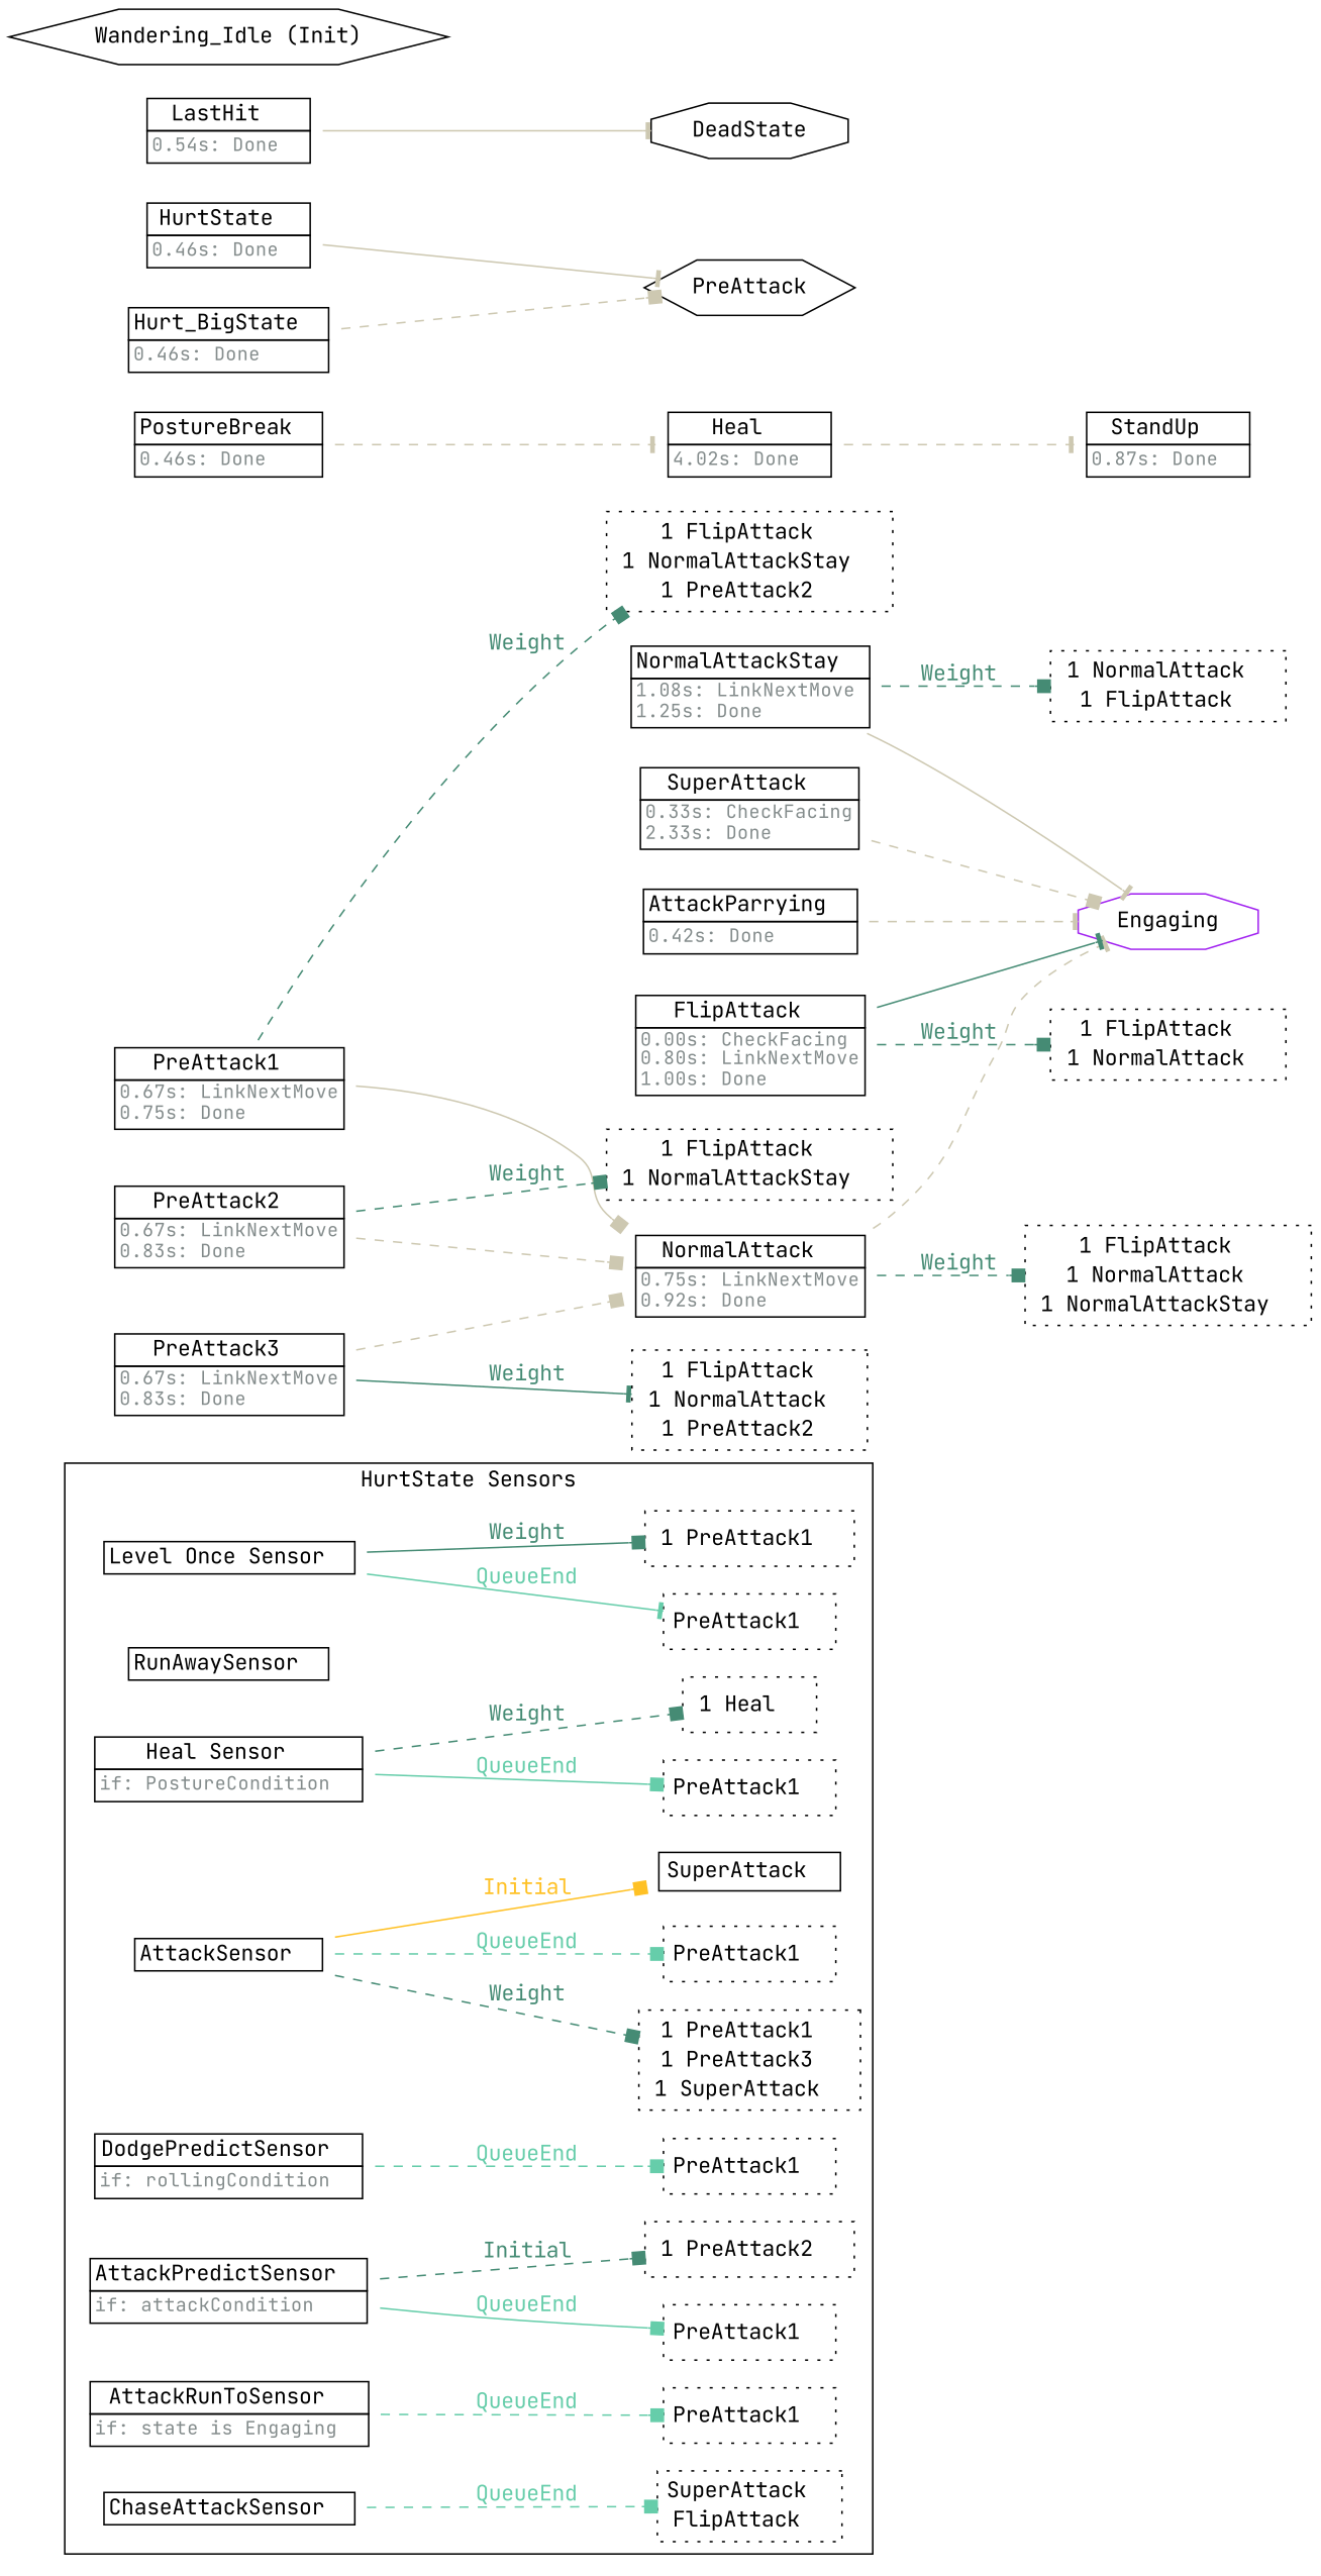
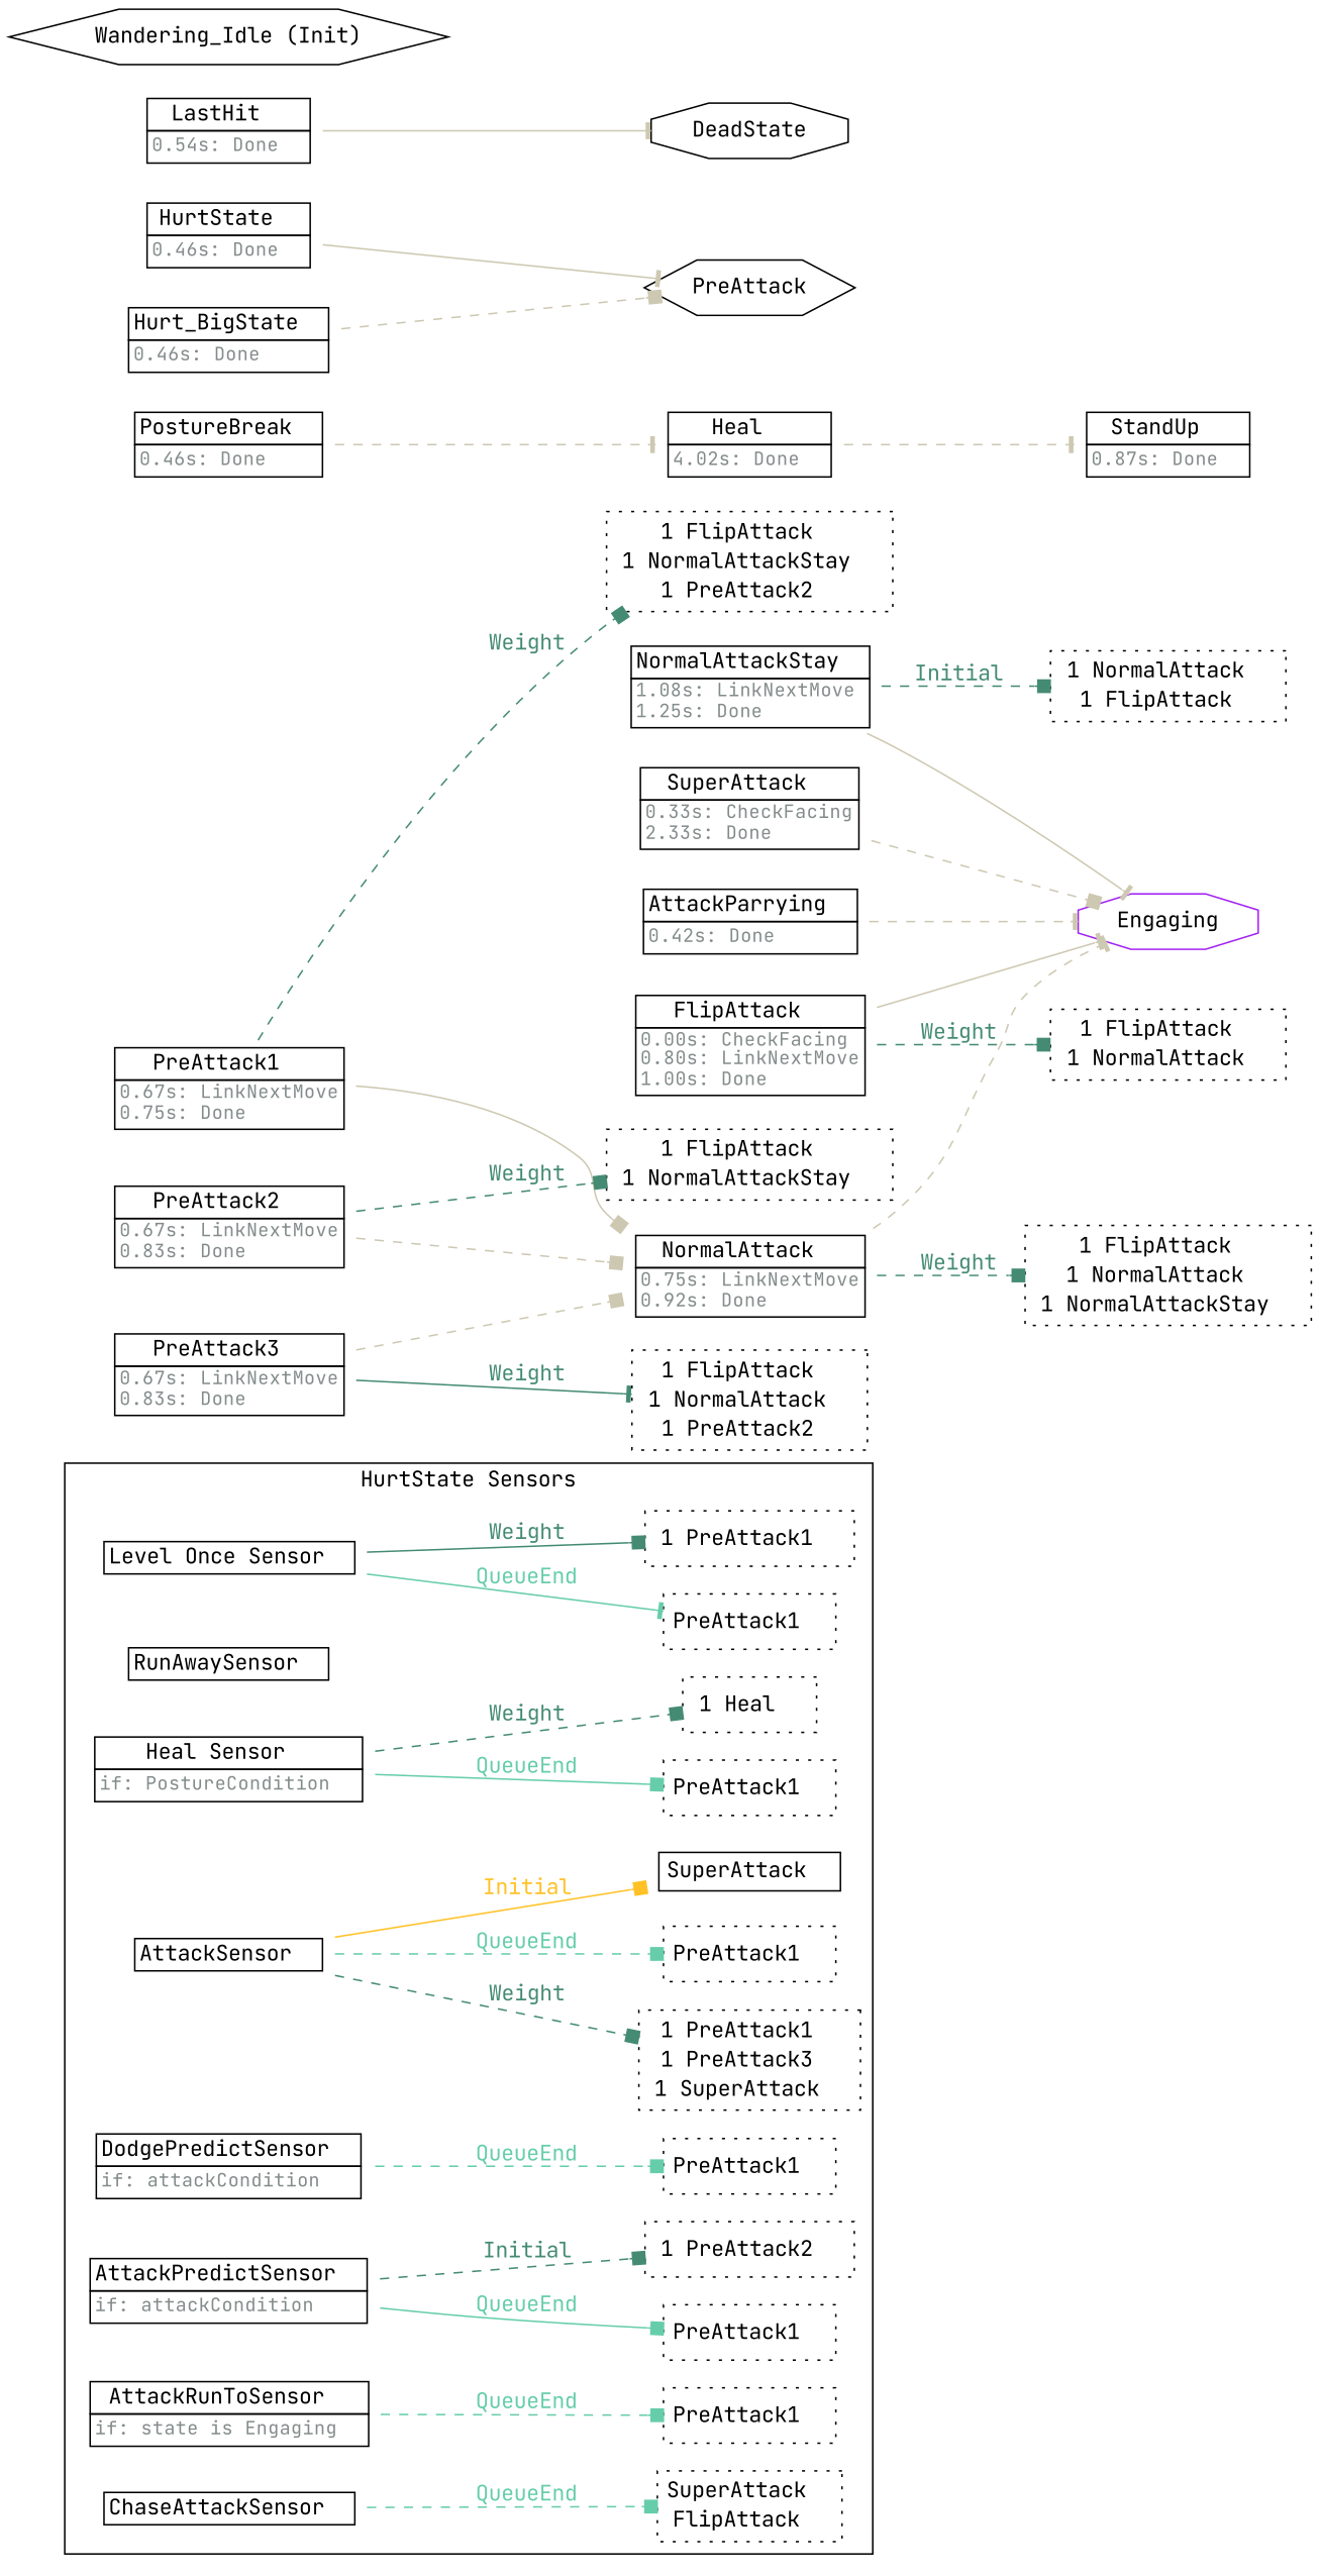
  strict digraph {
    fontname="JetBrains Mono"
    rankdir=LR
    node [fontname="JetBrains Mono" shape=plaintext]
    edge [arrowhead=box color=cornsilk3 fontcolor=cornsilk3 fontname="JetBrains Mono" style=dashed]
    n1 [label=<<TABLE border="0" cellspacing="0" cellborder="1" cellpadding="2"><TR><TD>Level Once Sensor  </TD></TR></TABLE>>]
    n2 [label=<<TABLE border="0" cellspacing="0" cellborder="0" cellpadding="2"><TR><TD>PreAttack1  </TD></TR></TABLE>> margin=0.05 shape=box style=dotted]
    n3 [label=<<TABLE border="0" cellspacing="0" cellborder="0" cellpadding="2"><TR><TD>1 PreAttack1  </TD></TR></TABLE>> shape=box style=dotted]
    n4 [label=<<TABLE border="0" cellspacing="0" cellborder="1" cellpadding="2"><TR><TD>RunAwaySensor  </TD></TR></TABLE>>]
    n5 [label=<<TABLE border="0" cellspacing="0" cellborder="1" cellpadding="2"><TR><TD>Heal Sensor  </TD></TR><TR><TD align="left" balign="left"><FONT point-size="12" color="azure4">if: PostureCondition</FONT>  </TD></TR></TABLE>>]
    n6 [label=<<TABLE border="0" cellspacing="0" cellborder="0" cellpadding="2"><TR><TD>PreAttack1  </TD></TR></TABLE>> margin=0.05 shape=box style=dotted]
    n7 [label=<<TABLE border="0" cellspacing="0" cellborder="0" cellpadding="2"><TR><TD>1 Heal  </TD></TR></TABLE>> shape=box style=dotted]
    n8 [label=<<TABLE border="0" cellspacing="0" cellborder="1" cellpadding="2"><TR><TD>AttackSensor  </TD></TR></TABLE>>]
    n9 [label=<<TABLE border="0" cellspacing="0" cellborder="0" cellpadding="2"><TR><TD>PreAttack1  </TD></TR></TABLE>> margin=0.05 shape=box style=dotted]
    n10 [label=<<TABLE border="0" cellspacing="0" cellborder="1" cellpadding="4"><TR><TD>SuperAttack  </TD></TR></TABLE>>]
    n11 [label=<<TABLE border="0" cellspacing="0" cellborder="0" cellpadding="2"><TR><TD>1 PreAttack1  </TD></TR><TR><TD>1 PreAttack3  </TD></TR><TR><TD>1 SuperAttack  </TD></TR></TABLE>> shape=box style=dotted]
-   n12 [label=<<TABLE border="0" cellspacing="0" cellborder="1" cellpadding="2"><TR><TD>DodgePredictSensor  </TD></TR><TR><TD align="left" balign="left"><FONT point-size="12" color="azure4">if: rollingCondition</FONT>  </TD></TR></TABLE>>]
+   n12 [label=<<TABLE border="0" cellspacing="0" cellborder="1" cellpadding="2"><TR><TD>DodgePredictSensor  </TD></TR><TR><TD align="left" balign="left"><FONT point-size="12" color="azure4">if: attackCondition</FONT>  </TD></TR></TABLE>>]
    n13 [label=<<TABLE border="0" cellspacing="0" cellborder="0" cellpadding="2"><TR><TD>PreAttack1  </TD></TR></TABLE>> margin=0.05 shape=box style=dotted]
    n14 [label=<<TABLE border="0" cellspacing="0" cellborder="1" cellpadding="2"><TR><TD>AttackPredictSensor  </TD></TR><TR><TD align="left" balign="left"><FONT point-size="12" color="azure4">if: attackCondition</FONT>  </TD></TR></TABLE>>]
    n15 [label=<<TABLE border="0" cellspacing="0" cellborder="0" cellpadding="2"><TR><TD>PreAttack1  </TD></TR></TABLE>> margin=0.05 shape=box style=dotted]
    n16 [label=<<TABLE border="0" cellspacing="0" cellborder="0" cellpadding="2"><TR><TD>1 PreAttack2  </TD></TR></TABLE>> shape=box style=dotted]
    n17 [label=<<TABLE border="0" cellspacing="0" cellborder="1" cellpadding="2"><TR><TD>AttackRunToSensor  </TD></TR><TR><TD align="left" balign="left"><FONT point-size="12" color="azure4">if: state is Engaging</FONT>  </TD></TR></TABLE>>]
    n18 [label=<<TABLE border="0" cellspacing="0" cellborder="0" cellpadding="2"><TR><TD>PreAttack1  </TD></TR></TABLE>> margin=0.05 shape=box style=dotted]
    n19 [label=<<TABLE border="0" cellspacing="0" cellborder="1" cellpadding="2"><TR><TD>ChaseAttackSensor  </TD></TR></TABLE>>]
    n20 [label=<<TABLE border="0" cellspacing="0" cellborder="0" cellpadding="2"><TR><TD>SuperAttack  </TD></TR><TR><TD>FlipAttack  </TD></TR></TABLE>> margin=0.05 shape=box style=dotted]
    n21 [label=<<TABLE border="0" cellspacing="0" cellborder="1" cellpadding="2"><TR><TD>PreAttack1  </TD></TR><TR><TD align="left" balign="left"><FONT point-size="12" color="azure4">0.67s: LinkNextMove<br/>0.75s: Done</FONT>  </TD></TR></TABLE>>]
    n22 [label=<<TABLE border="0" cellspacing="0" cellborder="1" cellpadding="2"><TR><TD>NormalAttack  </TD></TR><TR><TD align="left" balign="left"><FONT point-size="12" color="azure4">0.75s: LinkNextMove<br/>0.92s: Done</FONT>  </TD></TR></TABLE>>]
    n23 [label=<<TABLE border="0" cellspacing="0" cellborder="0" cellpadding="2"><TR><TD>1 FlipAttack  </TD></TR><TR><TD>1 NormalAttackStay  </TD></TR><TR><TD>1 PreAttack2  </TD></TR></TABLE>> shape=box style=dotted]
    Engaging [color=purple shape=octagon]
    n25 [label=<<TABLE border="0" cellspacing="0" cellborder="0" cellpadding="2"><TR><TD>1 FlipAttack  </TD></TR><TR><TD>1 NormalAttack  </TD></TR><TR><TD>1 NormalAttackStay  </TD></TR></TABLE>> shape=box style=dotted]
    n26 [label=<<TABLE border="0" cellspacing="0" cellborder="1" cellpadding="2"><TR><TD>PreAttack2  </TD></TR><TR><TD align="left" balign="left"><FONT point-size="12" color="azure4">0.67s: LinkNextMove<br/>0.83s: Done</FONT>  </TD></TR></TABLE>>]
    n27 [label=<<TABLE border="0" cellspacing="0" cellborder="0" cellpadding="2"><TR><TD>1 FlipAttack  </TD></TR><TR><TD>1 NormalAttackStay  </TD></TR></TABLE>> shape=box style=dotted]
    n28 [label=<<TABLE border="0" cellspacing="0" cellborder="1" cellpadding="2"><TR><TD>PreAttack3  </TD></TR><TR><TD align="left" balign="left"><FONT point-size="12" color="azure4">0.67s: LinkNextMove<br/>0.83s: Done</FONT>  </TD></TR></TABLE>>]
    n29 [label=<<TABLE border="0" cellspacing="0" cellborder="0" cellpadding="2"><TR><TD>1 FlipAttack  </TD></TR><TR><TD>1 NormalAttack  </TD></TR><TR><TD>1 PreAttack2  </TD></TR></TABLE>> shape=box style=dotted]
    n30 [label=<<TABLE border="0" cellspacing="0" cellborder="1" cellpadding="2"><TR><TD>SuperAttack  </TD></TR><TR><TD align="left" balign="left"><FONT point-size="12" color="azure4">0.33s: CheckFacing<br/>2.33s: Done</FONT>  </TD></TR></TABLE>>]
    n31 [label=<<TABLE border="0" cellspacing="0" cellborder="1" cellpadding="2"><TR><TD>FlipAttack  </TD></TR><TR><TD align="left" balign="left"><FONT point-size="12" color="azure4">0.00s: CheckFacing<br/>0.80s: LinkNextMove<br/>1.00s: Done</FONT>  </TD></TR></TABLE>>]
    n32 [label=<<TABLE border="0" cellspacing="0" cellborder="0" cellpadding="2"><TR><TD>1 FlipAttack  </TD></TR><TR><TD>1 NormalAttack  </TD></TR></TABLE>> shape=box style=dotted]
    n33 [label=<<TABLE border="0" cellspacing="0" cellborder="1" cellpadding="2"><TR><TD>NormalAttackStay  </TD></TR><TR><TD align="left" balign="left"><FONT point-size="12" color="azure4">1.08s: LinkNextMove<br/>1.25s: Done</FONT>  </TD></TR></TABLE>>]
    n34 [label=<<TABLE border="0" cellspacing="0" cellborder="0" cellpadding="2"><TR><TD>1 NormalAttack  </TD></TR><TR><TD>1 FlipAttack  </TD></TR></TABLE>> shape=box style=dotted]
    n35 [label=<<TABLE border="0" cellspacing="0" cellborder="1" cellpadding="2"><TR><TD>Heal  </TD></TR><TR><TD align="left" balign="left"><FONT point-size="12" color="azure4">4.02s: Done</FONT>  </TD></TR></TABLE>>]
    n36 [label=<<TABLE border="0" cellspacing="0" cellborder="1" cellpadding="2"><TR><TD>StandUp  </TD></TR><TR><TD align="left" balign="left"><FONT point-size="12" color="azure4">0.87s: Done</FONT>  </TD></TR></TABLE>>]
    n37 [label=<<TABLE border="0" cellspacing="0" cellborder="1" cellpadding="2"><TR><TD>AttackParrying  </TD></TR><TR><TD align="left" balign="left"><FONT point-size="12" color="azure4">0.42s: Done</FONT>  </TD></TR></TABLE>>]
    n38 [label=<<TABLE border="0" cellspacing="0" cellborder="1" cellpadding="2"><TR><TD>HurtState  </TD></TR><TR><TD align="left" balign="left"><FONT point-size="12" color="azure4">0.46s: Done</FONT>  </TD></TR></TABLE>>]
    PreAttack [color=black shape=hexagon]
    n40 [label=<<TABLE border="0" cellspacing="0" cellborder="1" cellpadding="2"><TR><TD>Hurt_BigState  </TD></TR><TR><TD align="left" balign="left"><FONT point-size="12" color="azure4">0.46s: Done</FONT>  </TD></TR></TABLE>>]
    n41 [label=<<TABLE border="0" cellspacing="0" cellborder="1" cellpadding="2"><TR><TD>LastHit  </TD></TR><TR><TD align="left" balign="left"><FONT point-size="12" color="azure4">0.54s: Done</FONT>  </TD></TR></TABLE>>]
    DeadState [color=black shape=octagon]
    n43 [label=<<TABLE border="0" cellspacing="0" cellborder="1" cellpadding="2"><TR><TD>PostureBreak  </TD></TR><TR><TD align="left" balign="left"><FONT point-size="12" color="azure4">0.46s: Done</FONT>  </TD></TR></TABLE>>]
    n44 [color=black label="Wandering_Idle (Init)" shape=hexagon]
    subgraph cluster_1 {
      label="HurtState Sensors"
      rank=sink
      n1
      n2
      n3
      n4
      n5
      n6
      n7
      n8
      n9
      n10
      n11
      n12
      n13
      n14
      n15
      n16
      n17
      n18
      n19
      n20
    }
    n1 -> n2 [arrowhead=tee color=aquamarine3 fontcolor=aquamarine3 label=QueueEnd style=solid]
    n1 -> n3 [color=aquamarine4 fontcolor=aquamarine4 label=Weight style=solid]
    n5 -> n6 [color=aquamarine3 fontcolor=aquamarine3 label=QueueEnd style=solid]
    n5 -> n7 [color=aquamarine4 fontcolor=aquamarine4 label=Weight]
    n8 -> n9 [color=aquamarine3 fontcolor=aquamarine3 label=QueueEnd]
    n8 -> n10 [color=goldenrod1 fontcolor=goldenrod1 label=Initial style=solid]
    n8 -> n11 [color=aquamarine4 fontcolor=aquamarine4 label=Weight]
    n12 -> n13 [color=aquamarine3 fontcolor=aquamarine3 label=QueueEnd]
    n14 -> n15 [color=aquamarine3 fontcolor=aquamarine3 label=QueueEnd style=solid]
    n14 -> n16 [color=aquamarine4 fontcolor=aquamarine4 label=Initial]
    n17 -> n18 [color=aquamarine3 fontcolor=aquamarine3 label=QueueEnd]
    n19 -> n20 [color=aquamarine3 fontcolor=aquamarine3 label=QueueEnd]
    n21 -> n22 [style=solid]
    n21 -> n23 [color=aquamarine4 fontcolor=aquamarine4 label=Weight]
    n22 -> Engaging [arrowhead=tee]
    n22 -> n25 [color=aquamarine4 fontcolor=aquamarine4 label=Weight]
    n26 -> n22
    n26 -> n27 [color=aquamarine4 fontcolor=aquamarine4 label=Weight]
    n28 -> n22
    n28 -> n29 [arrowhead=tee color=aquamarine4 fontcolor=aquamarine4 label=Weight style=solid]
    n30 -> Engaging
-   n31 -> Engaging [arrowhead=tee color=aquamarine4 style=solid]
+   n31 -> Engaging [arrowhead=tee style=solid]
    n31 -> n32 [color=aquamarine4 fontcolor=aquamarine4 label=Weight]
    n33 -> Engaging [arrowhead=tee style=solid]
-   n33 -> n34 [color=aquamarine4 fontcolor=aquamarine4 label=Weight]
+   n33 -> n34 [color=aquamarine4 fontcolor=aquamarine4 label=Initial]
    n35 -> n36 [arrowhead=tee]
    n37 -> Engaging [arrowhead=tee]
    n38 -> PreAttack [arrowhead=tee style=solid]
    n40 -> PreAttack
    n41 -> DeadState [arrowhead=tee style=solid]
    n43 -> n35 [arrowhead=tee]
  }
